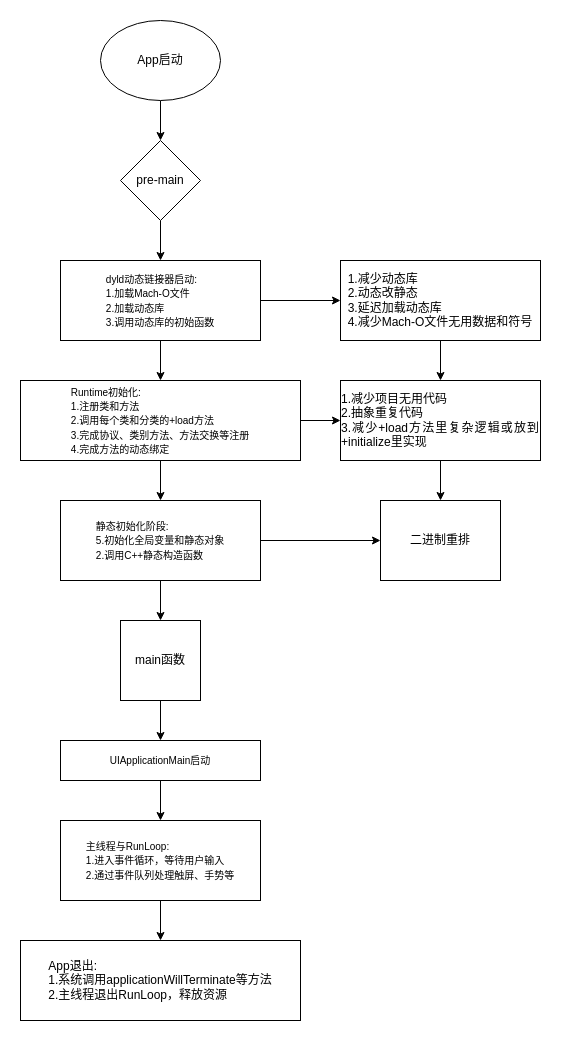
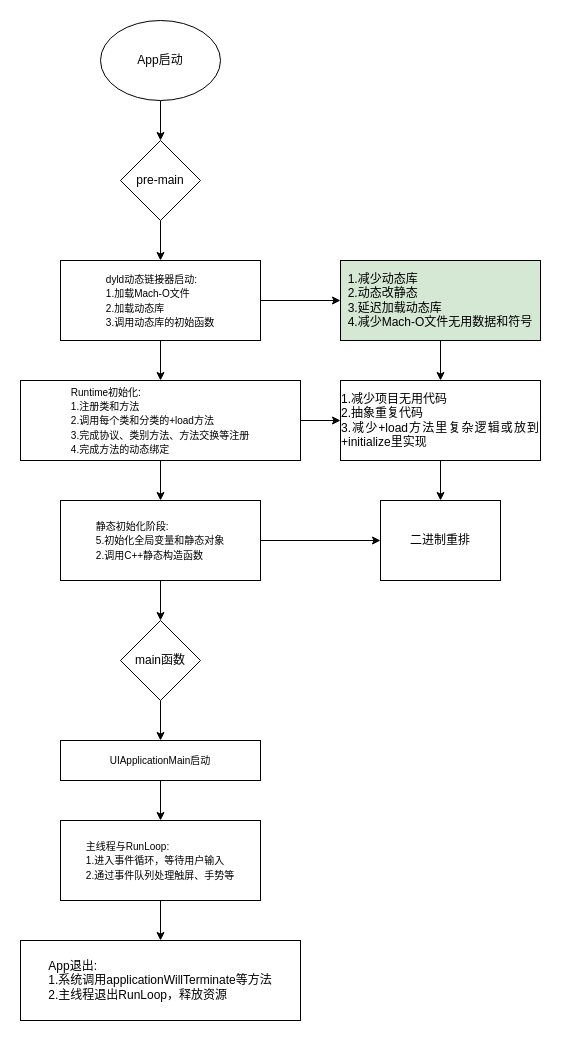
  <mxCell id="0" />
  <mxCell id="1" parent="0" />
  <mxCell id="2" value="" style="edgeStyle=orthogonalEdgeStyle;rounded=0;orthogonalLoop=1;jettySize=auto;html=1;" edge="1" parent="1" source="3" target="5"><mxGeometry relative="1" as="geometry" /></mxCell>
  <mxCell id="3" value="App启动" style="ellipse;whiteSpace=wrap;html=1;" vertex="1" parent="1"><mxGeometry x="100" y="20" width="120" height="80" as="geometry" /></mxCell>
  <mxCell id="4" value="" style="edgeStyle=orthogonalEdgeStyle;rounded=0;orthogonalLoop=1;jettySize=auto;html=1;" edge="1" parent="1" source="5" target="8"><mxGeometry relative="1" as="geometry" /></mxCell>
  <mxCell id="5" value="pre-main" style="rhombus;whiteSpace=wrap;html=1;" vertex="1" parent="1"><mxGeometry x="120" y="140" width="80" height="80" as="geometry" /></mxCell>
  <mxCell id="6" value="" style="edgeStyle=orthogonalEdgeStyle;rounded=0;orthogonalLoop=1;jettySize=auto;html=1;" edge="1" parent="1" source="8" target="11"><mxGeometry relative="1" as="geometry" /></mxCell>
  <mxCell id="7" value="" style="edgeStyle=orthogonalEdgeStyle;rounded=0;orthogonalLoop=1;jettySize=auto;html=1;" edge="1" parent="1" source="8" target="23"><mxGeometry relative="1" as="geometry" /></mxCell>
  <mxCell id="8" value="&lt;div style=&quot;text-align: justify;&quot;&gt;&lt;span style=&quot;background-color: initial; font-size: 10px;&quot;&gt;dyld动态链接器启动:&lt;/span&gt;&lt;/div&gt;&lt;div style=&quot;text-align: justify;&quot;&gt;&lt;span style=&quot;background-color: initial; font-size: 10px;&quot;&gt;1.加载Mach-O文件&lt;/span&gt;&lt;/div&gt;&lt;div&gt;&lt;div style=&quot;text-align: justify;&quot;&gt;&lt;span style=&quot;background-color: initial; font-size: 10px;&quot;&gt;2.加载动态库&lt;/span&gt;&lt;/div&gt;&lt;span style=&quot;font-size: 10px; background-color: initial;&quot;&gt;3.调用动态库的初始函数&lt;/span&gt;&lt;/div&gt;" style="whiteSpace=wrap;html=1;align=center;" vertex="1" parent="1"><mxGeometry x="60" y="260" width="200" height="80" as="geometry" /></mxCell>
  <mxCell id="9" value="" style="edgeStyle=orthogonalEdgeStyle;rounded=0;orthogonalLoop=1;jettySize=auto;html=1;" edge="1" parent="1" source="11" target="13"><mxGeometry relative="1" as="geometry" /></mxCell>
  <mxCell id="10" value="" style="edgeStyle=orthogonalEdgeStyle;rounded=0;orthogonalLoop=1;jettySize=auto;html=1;" edge="1" parent="1" source="11" target="25"><mxGeometry relative="1" as="geometry" /></mxCell>
  <mxCell id="11" value="&lt;div style=&quot;text-align: justify;&quot;&gt;&lt;span style=&quot;font-size: 10px; background-color: initial;&quot;&gt;Runtime初始化:&lt;/span&gt;&lt;/div&gt;&lt;div style=&quot;text-align: justify;&quot;&gt;&lt;span style=&quot;font-size: 10px;&quot;&gt;1.注册类和方法&lt;/span&gt;&lt;/div&gt;&lt;div style=&quot;text-align: justify;&quot;&gt;&lt;span style=&quot;font-size: 10px;&quot;&gt;2.调用每个类和分类的+load方法&lt;/span&gt;&lt;/div&gt;&lt;div style=&quot;text-align: justify;&quot;&gt;&lt;span style=&quot;font-size: 10px;&quot;&gt;3.完成协议、类别方法、方法交换等注册&lt;/span&gt;&lt;/div&gt;&lt;div style=&quot;text-align: justify;&quot;&gt;&lt;span style=&quot;font-size: 10px;&quot;&gt;4.完成方法的动态绑定&lt;/span&gt;&lt;/div&gt;" style="whiteSpace=wrap;html=1;" vertex="1" parent="1"><mxGeometry x="20" y="380" width="280" height="80" as="geometry" /></mxCell>
  <mxCell id="12" value="" style="edgeStyle=orthogonalEdgeStyle;rounded=0;orthogonalLoop=1;jettySize=auto;html=1;" edge="1" parent="1" source="13" target="26"><mxGeometry relative="1" as="geometry" /></mxCell>
  <mxCell id="13" value="&lt;div style=&quot;text-align: justify;&quot;&gt;&lt;span style=&quot;font-size: 10px; background-color: initial;&quot;&gt;静态初始化阶段:&lt;/span&gt;&lt;/div&gt;&lt;div style=&quot;text-align: justify;&quot;&gt;&lt;font style=&quot;font-size: 10px;&quot;&gt;5.初始化全局变量和静态对象&lt;/font&gt;&lt;/div&gt;&lt;div style=&quot;text-align: justify;&quot;&gt;&lt;font style=&quot;font-size: 10px;&quot;&gt;2.调用C++静态构造函数&lt;/font&gt;&lt;/div&gt;" style="whiteSpace=wrap;html=1;" vertex="1" parent="1"><mxGeometry x="60" y="500" width="200" height="80" as="geometry" /></mxCell>
  <mxCell id="14" value="" style="edgeStyle=orthogonalEdgeStyle;rounded=0;orthogonalLoop=1;jettySize=auto;html=1;exitX=0.5;exitY=1;exitDx=0;exitDy=0;" edge="1" parent="1" source="13" target="16"><mxGeometry relative="1" as="geometry"><mxPoint x="20" y="650" as="sourcePoint" /></mxGeometry></mxCell>
  <mxCell id="15" value="" style="edgeStyle=orthogonalEdgeStyle;rounded=0;orthogonalLoop=1;jettySize=auto;html=1;" edge="1" parent="1" source="16" target="18"><mxGeometry relative="1" as="geometry" /></mxCell>
- <mxCell id="16" value="main函数" style="whiteSpace=wrap;html=1;rounded=0;" vertex="1" parent="1"><mxGeometry x="120" y="620" width="80" height="80" as="geometry" /></mxCell>
+ <mxCell id="16" value="main函数" style="rhombus;whiteSpace=wrap;html=1;" vertex="1" parent="1"><mxGeometry x="120" y="620" width="80" height="80" as="geometry" /></mxCell>
  <mxCell id="17" value="" style="edgeStyle=orthogonalEdgeStyle;rounded=0;orthogonalLoop=1;jettySize=auto;html=1;" edge="1" parent="1" source="18" target="20"><mxGeometry relative="1" as="geometry" /></mxCell>
  <mxCell id="18" value="&lt;font style=&quot;font-size: 10px;&quot;&gt;UIApplicationMain启动&lt;/font&gt;" style="whiteSpace=wrap;html=1;" vertex="1" parent="1"><mxGeometry x="60" y="740" width="200" height="40" as="geometry" /></mxCell>
  <mxCell id="19" value="" style="edgeStyle=orthogonalEdgeStyle;rounded=0;orthogonalLoop=1;jettySize=auto;html=1;" edge="1" parent="1" source="20" target="21"><mxGeometry relative="1" as="geometry" /></mxCell>
  <mxCell id="20" value="&lt;div style=&quot;text-align: justify;&quot;&gt;&lt;span style=&quot;font-size: 10px; background-color: initial;&quot;&gt;主线程与RunLoop:&lt;/span&gt;&lt;/div&gt;&lt;div style=&quot;text-align: justify;&quot;&gt;&lt;font style=&quot;font-size: 10px;&quot;&gt;1.进入事件循环，等待用户输入&lt;/font&gt;&lt;/div&gt;&lt;div style=&quot;text-align: justify;&quot;&gt;&lt;font style=&quot;font-size: 10px;&quot;&gt;2.通过事件队列处理触屏、手势等&lt;/font&gt;&lt;/div&gt;" style="whiteSpace=wrap;html=1;" vertex="1" parent="1"><mxGeometry x="60" y="820" width="200" height="80" as="geometry" /></mxCell>
  <mxCell id="21" value="&lt;div style=&quot;text-align: justify;&quot;&gt;&lt;span style=&quot;background-color: initial;&quot;&gt;App退出:&lt;/span&gt;&lt;/div&gt;&lt;div style=&quot;text-align: justify;&quot;&gt;1.系统调用applicationWillTerminate等方法&lt;/div&gt;&lt;div style=&quot;text-align: justify;&quot;&gt;2.主线程退出RunLoop，释放资源&lt;/div&gt;" style="whiteSpace=wrap;html=1;" vertex="1" parent="1"><mxGeometry x="20" y="940" width="280" height="80" as="geometry" /></mxCell>
  <mxCell id="22" value="" style="edgeStyle=orthogonalEdgeStyle;rounded=0;orthogonalLoop=1;jettySize=auto;html=1;" edge="1" parent="1" source="23" target="25"><mxGeometry relative="1" as="geometry" /></mxCell>
- <mxCell id="23" value="&lt;div style=&quot;text-align: justify;&quot;&gt;&lt;span style=&quot;background-color: initial;&quot;&gt;1.减少动态库&lt;/span&gt;&lt;/div&gt;&lt;div style=&quot;text-align: justify;&quot;&gt;2.动态改静态&lt;/div&gt;&lt;div style=&quot;text-align: justify;&quot;&gt;3.延迟加载动态库&lt;/div&gt;&lt;div style=&quot;text-align: justify;&quot;&gt;4.减少Mach-O文件无用数据和符号&lt;/div&gt;" style="rounded=0;whiteSpace=wrap;html=1;" vertex="1" parent="1"><mxGeometry x="340" y="260" width="200" height="80" as="geometry" /></mxCell>
+ <mxCell id="23" value="&lt;div style=&quot;text-align: justify;&quot;&gt;&lt;span style=&quot;background-color: initial;&quot;&gt;1.减少动态库&lt;/span&gt;&lt;/div&gt;&lt;div style=&quot;text-align: justify;&quot;&gt;2.动态改静态&lt;/div&gt;&lt;div style=&quot;text-align: justify;&quot;&gt;3.延迟加载动态库&lt;/div&gt;&lt;div style=&quot;text-align: justify;&quot;&gt;4.减少Mach-O文件无用数据和符号&lt;/div&gt;" style="rounded=0;whiteSpace=wrap;html=1;fillColor=#d5e8d4;" vertex="1" parent="1"><mxGeometry x="340" y="260" width="200" height="80" as="geometry" /></mxCell>
  <mxCell id="24" value="" style="edgeStyle=orthogonalEdgeStyle;rounded=0;orthogonalLoop=1;jettySize=auto;html=1;" edge="1" parent="1" source="25" target="26"><mxGeometry relative="1" as="geometry" /></mxCell>
  <mxCell id="25" value="&lt;div style=&quot;text-align: justify;&quot;&gt;&lt;span style=&quot;background-color: initial;&quot;&gt;1.减少项目无用代码&lt;/span&gt;&lt;/div&gt;&lt;div style=&quot;text-align: justify;&quot;&gt;2.抽象重复代码&lt;/div&gt;&lt;div style=&quot;text-align: justify;&quot;&gt;3.减少+load方法里复杂逻辑或放到+initialize里实现&lt;/div&gt;" style="rounded=0;whiteSpace=wrap;html=1;" vertex="1" parent="1"><mxGeometry x="340" y="380" width="200" height="80" as="geometry" /></mxCell>
  <mxCell id="26" value="二进制重排" style="rounded=0;whiteSpace=wrap;html=1;" vertex="1" parent="1"><mxGeometry x="380" y="500" width="120" height="80" as="geometry" /></mxCell>
